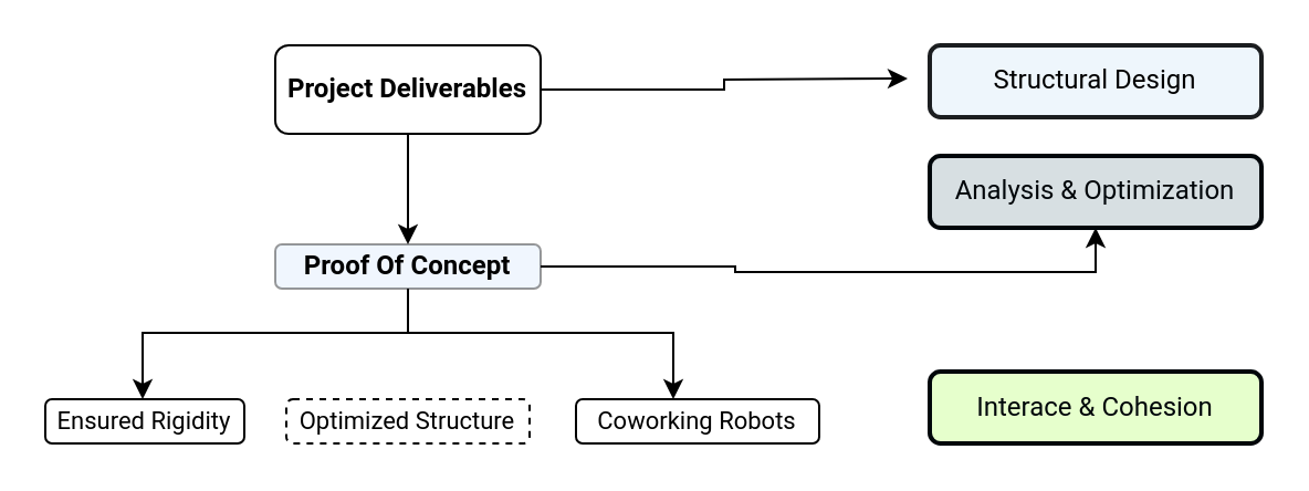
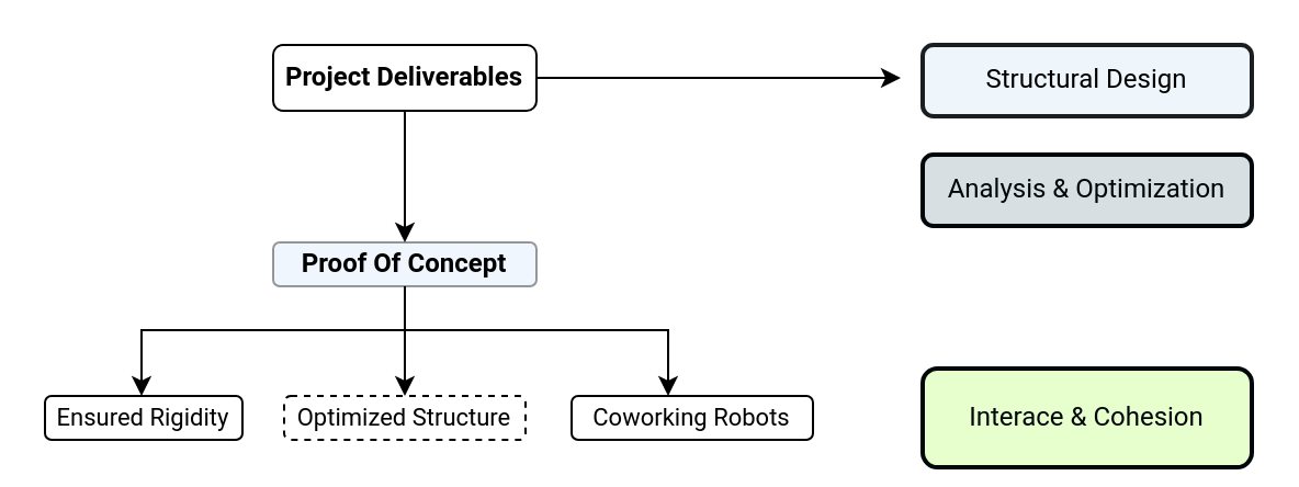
  <mxCell id="0" />
  <mxCell id="1" parent="0" />
  <mxCell id="2" value="" style="edgeStyle=orthogonalEdgeStyle;rounded=0;orthogonalLoop=1;jettySize=auto;html=1;" edge="1" parent="1" source="4" target="8"><mxGeometry relative="1" as="geometry" /></mxCell>
  <mxCell id="3" style="edgeStyle=orthogonalEdgeStyle;rounded=0;orthogonalLoop=1;jettySize=auto;html=1;" edge="1" parent="1" source="4"><mxGeometry relative="1" as="geometry"><mxPoint x="410" y="35" as="targetPoint" /></mxGeometry></mxCell>
- <mxCell id="4" value="&lt;p&gt;&lt;font data-font-src=&quot;https://fonts.googleapis.com/css?family=Roboto&quot; face=&quot;Roboto&quot;&gt;&lt;b&gt;Project Deliverables&lt;/b&gt;&lt;/font&gt;&lt;/p&gt;" style="rounded=1;whiteSpace=wrap;html=1;" vertex="1" parent="1"><mxGeometry x="124" y="20" width="120" height="40" as="geometry" /></mxCell>
+ <mxCell id="4" value="&lt;p&gt;&lt;font data-font-src=&quot;https://fonts.googleapis.com/css?family=Roboto&quot; face=&quot;Roboto&quot;&gt;&lt;b&gt;Project Deliverables&lt;/b&gt;&lt;/font&gt;&lt;/p&gt;" style="rounded=1;whiteSpace=wrap;html=1;" vertex="1" parent="1"><mxGeometry x="124" y="20" width="120" height="30" as="geometry" /></mxCell>
  <mxCell id="5" value="" style="edgeStyle=orthogonalEdgeStyle;rounded=0;orthogonalLoop=1;jettySize=auto;html=1;" edge="1" parent="1" source="8"><mxGeometry relative="1" as="geometry"><mxPoint x="64" y="180" as="targetPoint" /><Array as="points"><mxPoint x="184" y="150" /><mxPoint x="64" y="150" /></Array></mxGeometry></mxCell>
  <mxCell id="6" style="edgeStyle=orthogonalEdgeStyle;rounded=0;orthogonalLoop=1;jettySize=auto;html=1;entryX=0.5;entryY=0;entryDx=0;entryDy=0;" edge="1" parent="1" source="8"><mxGeometry relative="1" as="geometry"><mxPoint x="304" y="180" as="targetPoint" /><Array as="points"><mxPoint x="184" y="150" /><mxPoint x="304" y="150" /></Array></mxGeometry></mxCell>
- <mxCell id="7" style="edgeStyle=orthogonalEdgeStyle;rounded=0;orthogonalLoop=1;jettySize=auto;html=1;" edge="1" parent="1" source="8" target="13"><mxGeometry relative="1" as="geometry" /></mxCell>
+ <mxCell id="7" style="edgeStyle=orthogonalEdgeStyle;rounded=0;orthogonalLoop=1;jettySize=auto;html=1;entryX=0.5;entryY=0;entryDx=0;entryDy=0;" edge="1" parent="1" source="8" target="10"><mxGeometry relative="1" as="geometry" /></mxCell>
  <mxCell id="8" value="&lt;font data-font-src=&quot;https://fonts.googleapis.com/css?family=Roboto&quot; face=&quot;Roboto&quot;&gt;&lt;b&gt;Proof Of Concept&lt;/b&gt;&lt;/font&gt;" style="whiteSpace=wrap;html=1;rounded=1;fillColor=#dae8fc;strokeColor=#000000;gradientColor=none;opacity=40;" vertex="1" parent="1"><mxGeometry x="124" y="110" width="120" height="20" as="geometry" /></mxCell>
  <mxCell id="9" value="&lt;font style=&quot;font-size: 11px;&quot; data-font-src=&quot;https://fonts.googleapis.com/css?family=Roboto&quot; face=&quot;Roboto&quot;&gt;Ensured Rigidity&lt;/font&gt;" style="whiteSpace=wrap;html=1;rounded=1;" vertex="1" parent="1"><mxGeometry x="20" y="180" width="90" height="20" as="geometry" /></mxCell>
  <mxCell id="10" value="&lt;font face=&quot;Roboto&quot;&gt;&lt;span style=&quot;font-size: 11px;&quot;&gt;Optimized Structure&lt;/span&gt;&lt;/font&gt;" style="whiteSpace=wrap;html=1;rounded=1;dashed=1;" vertex="1" parent="1"><mxGeometry x="129" y="180" width="110" height="20" as="geometry" /></mxCell>
  <mxCell id="11" value="&lt;span style=&quot;font-size: 11px;&quot;&gt;&lt;font data-font-src=&quot;https://fonts.googleapis.com/css?family=Roboto&quot; face=&quot;Roboto&quot;&gt;Coworking Robots&lt;/font&gt;&lt;/span&gt;" style="whiteSpace=wrap;html=1;rounded=1;" vertex="1" parent="1"><mxGeometry x="260" y="180" width="110" height="20" as="geometry" /></mxCell>
  <mxCell id="12" value="&lt;font face=&quot;Roboto&quot;&gt;Structural Design&lt;/font&gt;" style="rounded=1;whiteSpace=wrap;html=1;fillColor=#EDF6FC;strokeColor=#040608;strokeWidth=2;opacity=90;" vertex="1" parent="1"><mxGeometry x="420" y="20" width="150" height="32.5" as="geometry" /></mxCell>
  <mxCell id="13" value="&lt;font color=&quot;#00060a&quot; data-font-src=&quot;https://fonts.googleapis.com/css?family=Roboto&quot; face=&quot;Roboto&quot;&gt;Analysis &amp;amp; Optimization&lt;/font&gt;" style="rounded=1;whiteSpace=wrap;html=1;fillColor=#D7DFE2;fontColor=#ffffff;strokeColor=#00060A;strokeWidth=2;" vertex="1" parent="1"><mxGeometry x="420" y="70" width="150" height="32.5" as="geometry" /></mxCell>
- <mxCell id="14" value="&lt;font data-font-src=&quot;https://fonts.googleapis.com/css?family=Roboto&quot; face=&quot;Roboto&quot; color=&quot;#00060a&quot;&gt;Interace &amp;amp; Cohesion&lt;/font&gt;" style="rounded=1;whiteSpace=wrap;html=1;strokeWidth=2;fillColor=#E6FFCC;fontColor=#ffffff;strokeColor=#00060A;" vertex="1" parent="1"><mxGeometry x="420" y="167.5" width="150" height="32.5" as="geometry" /></mxCell>
+ <mxCell id="14" value="&lt;font data-font-src=&quot;https://fonts.googleapis.com/css?family=Roboto&quot; face=&quot;Roboto&quot; color=&quot;#00060a&quot;&gt;Interace &amp;amp; Cohesion&lt;/font&gt;" style="rounded=1;whiteSpace=wrap;html=1;strokeWidth=2;fillColor=#E6FFCC;fontColor=#ffffff;strokeColor=#00060A;" vertex="1" parent="1"><mxGeometry x="420" y="167.5" width="150" height="45" as="geometry" /></mxCell>
